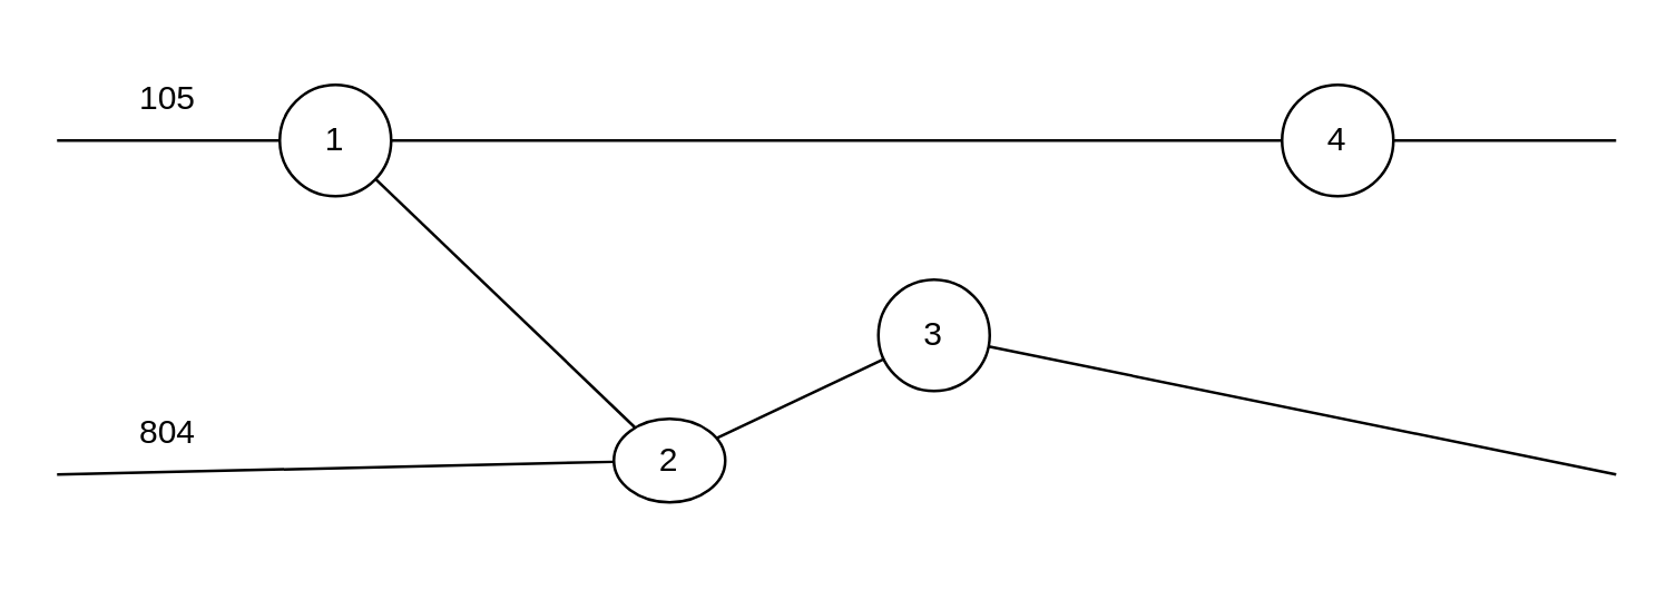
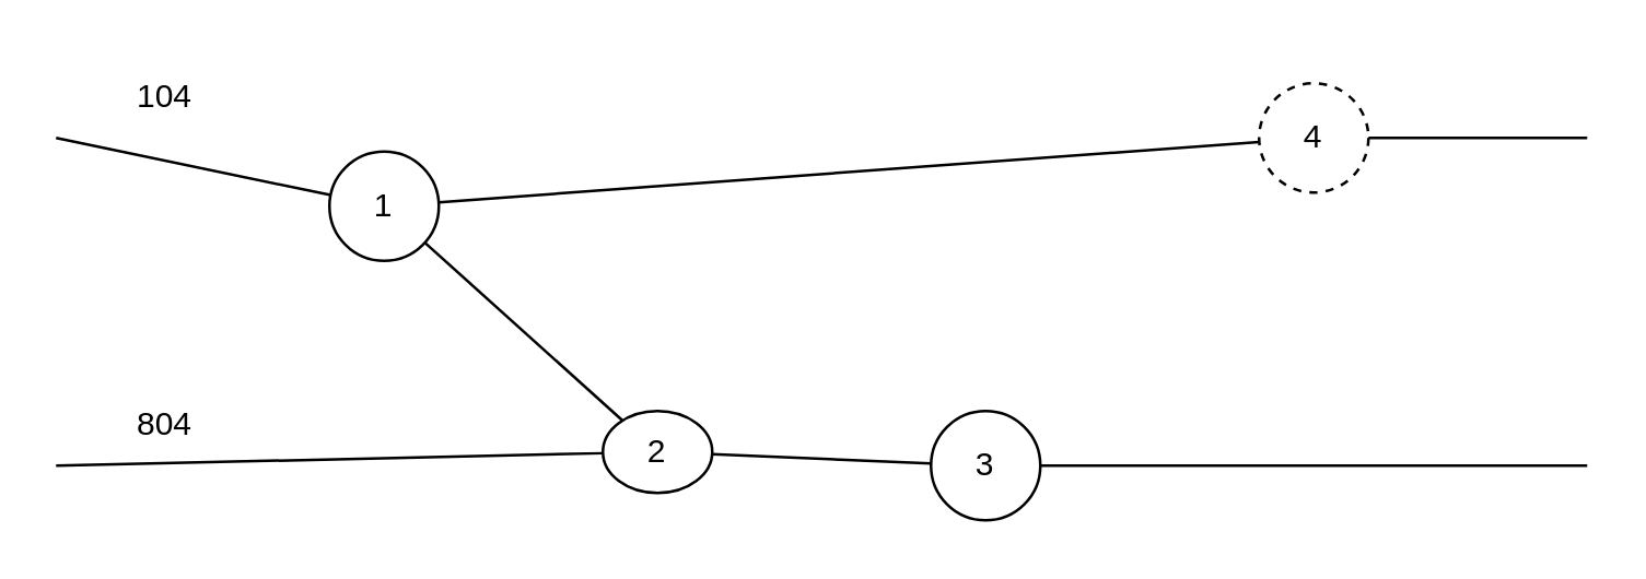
  <mxCell id="0" />
  <mxCell id="1" parent="0" />
- <mxCell id="2" value="1" style="ellipse;whiteSpace=wrap;html=1;aspect=fixed;" vertex="1" parent="1"><mxGeometry x="100" y="30" width="40" height="40" as="geometry" /></mxCell>
+ <mxCell id="2" value="1" style="ellipse;whiteSpace=wrap;html=1;aspect=fixed;" vertex="1" parent="1"><mxGeometry x="120" y="55" width="40" height="40" as="geometry" /></mxCell>
  <mxCell id="3" value="2" style="ellipse;whiteSpace=wrap;html=1;aspect=fixed;" vertex="1" parent="1"><mxGeometry x="220" y="150" width="40" height="30" as="geometry" /></mxCell>
- <mxCell id="4" value="3" style="ellipse;whiteSpace=wrap;html=1;aspect=fixed;" vertex="1" parent="1"><mxGeometry x="315" y="100" width="40" height="40" as="geometry" /></mxCell>
- <mxCell id="5" value="4" style="ellipse;whiteSpace=wrap;html=1;aspect=fixed;" vertex="1" parent="1"><mxGeometry x="460" y="30" width="40" height="40" as="geometry" /></mxCell>
+ <mxCell id="4" value="3" style="ellipse;whiteSpace=wrap;html=1;aspect=fixed;" vertex="1" parent="1"><mxGeometry x="340" y="150" width="40" height="40" as="geometry" /></mxCell>
+ <mxCell id="5" value="4" style="ellipse;whiteSpace=wrap;html=1;aspect=fixed;dashed=1;" vertex="1" parent="1"><mxGeometry x="460" y="30" width="40" height="40" as="geometry" /></mxCell>
  <mxCell id="6" value="" style="endArrow=none;html=1;rounded=0;" edge="1" parent="1" target="2"><mxGeometry width="50" height="50" relative="1" as="geometry"><mxPoint x="20" y="50" as="sourcePoint" /><mxPoint as="targetPoint" x="0" y="10" /></mxGeometry></mxCell>
  <mxCell id="7" value="" style="endArrow=none;html=1;rounded=0;" edge="1" parent="1" target="3"><mxGeometry width="50" height="50" relative="1" as="geometry"><mxPoint x="20" y="170" as="sourcePoint" /><mxPoint y="130" as="targetPoint" x="0" /></mxGeometry></mxCell>
  <mxCell id="8" value="" style="endArrow=none;html=1;rounded=0;" edge="1" parent="1" source="2" target="3"><mxGeometry width="50" height="50" relative="1" as="geometry"><mxPoint x="250" y="310" as="sourcePoint" /><mxPoint x="300" y="260" as="targetPoint" /></mxGeometry></mxCell>
  <mxCell id="9" value="" style="endArrow=none;html=1;rounded=0;" edge="1" parent="1" source="3" target="4"><mxGeometry width="50" height="50" relative="1" as="geometry"><mxPoint x="280" y="330" as="sourcePoint" /><mxPoint x="330" y="280" as="targetPoint" /></mxGeometry></mxCell>
  <mxCell id="10" value="" style="endArrow=none;html=1;rounded=0;" edge="1" parent="1" source="2" target="5"><mxGeometry width="50" height="50" relative="1" as="geometry"><mxPoint x="250" y="70" as="sourcePoint" /><mxPoint x="300" y="20" as="targetPoint" /></mxGeometry></mxCell>
  <mxCell id="11" value="" style="endArrow=none;html=1;rounded=0;" edge="1" parent="1" source="5"><mxGeometry width="50" height="50" relative="1" as="geometry"><mxPoint x="560" y="50" as="sourcePoint" /><mxPoint x="580" y="50" as="targetPoint" /></mxGeometry></mxCell>
  <mxCell id="12" value="" style="endArrow=none;html=1;rounded=0;" edge="1" parent="1" source="4"><mxGeometry width="50" height="50" relative="1" as="geometry"><mxPoint x="440" y="230" as="sourcePoint" /><mxPoint x="580" y="170" as="targetPoint" /></mxGeometry></mxCell>
- <mxCell id="13" value="105" style="text;html=1;align=center;verticalAlign=middle;whiteSpace=wrap;rounded=0;" vertex="1" parent="1"><mxGeometry x="30" y="20" width="60" height="30" as="geometry" /></mxCell>
+ <mxCell id="13" value="104" style="text;html=1;align=center;verticalAlign=middle;whiteSpace=wrap;rounded=0;" vertex="1" parent="1"><mxGeometry x="30" y="20" width="60" height="30" as="geometry" /></mxCell>
  <mxCell id="14" value="804" style="text;html=1;align=center;verticalAlign=middle;whiteSpace=wrap;rounded=0;" vertex="1" parent="1"><mxGeometry x="30" y="140" width="60" height="30" as="geometry" /></mxCell>
